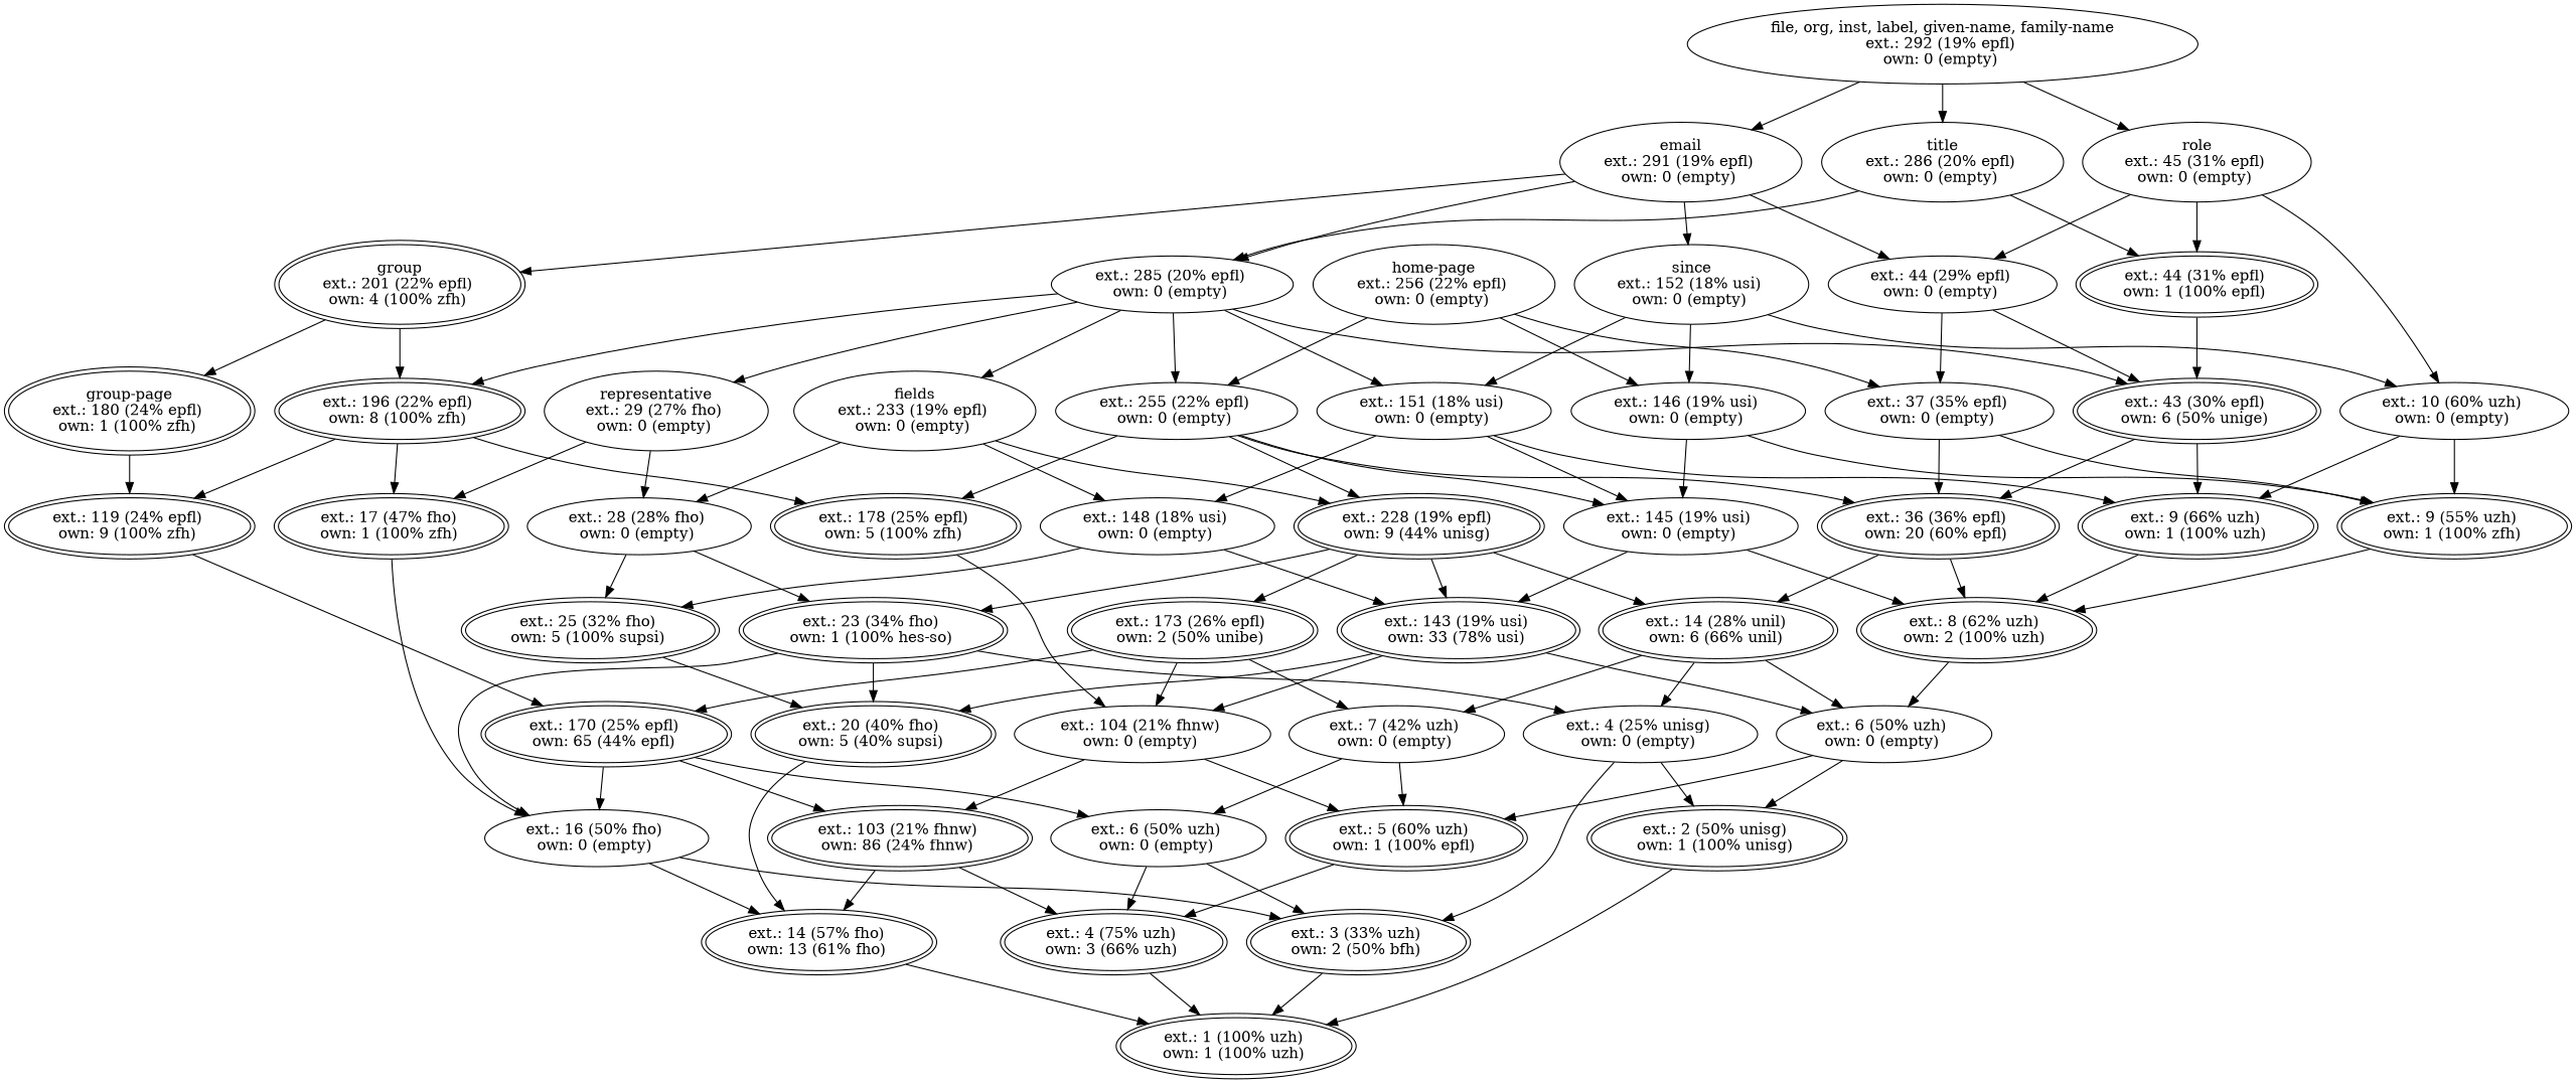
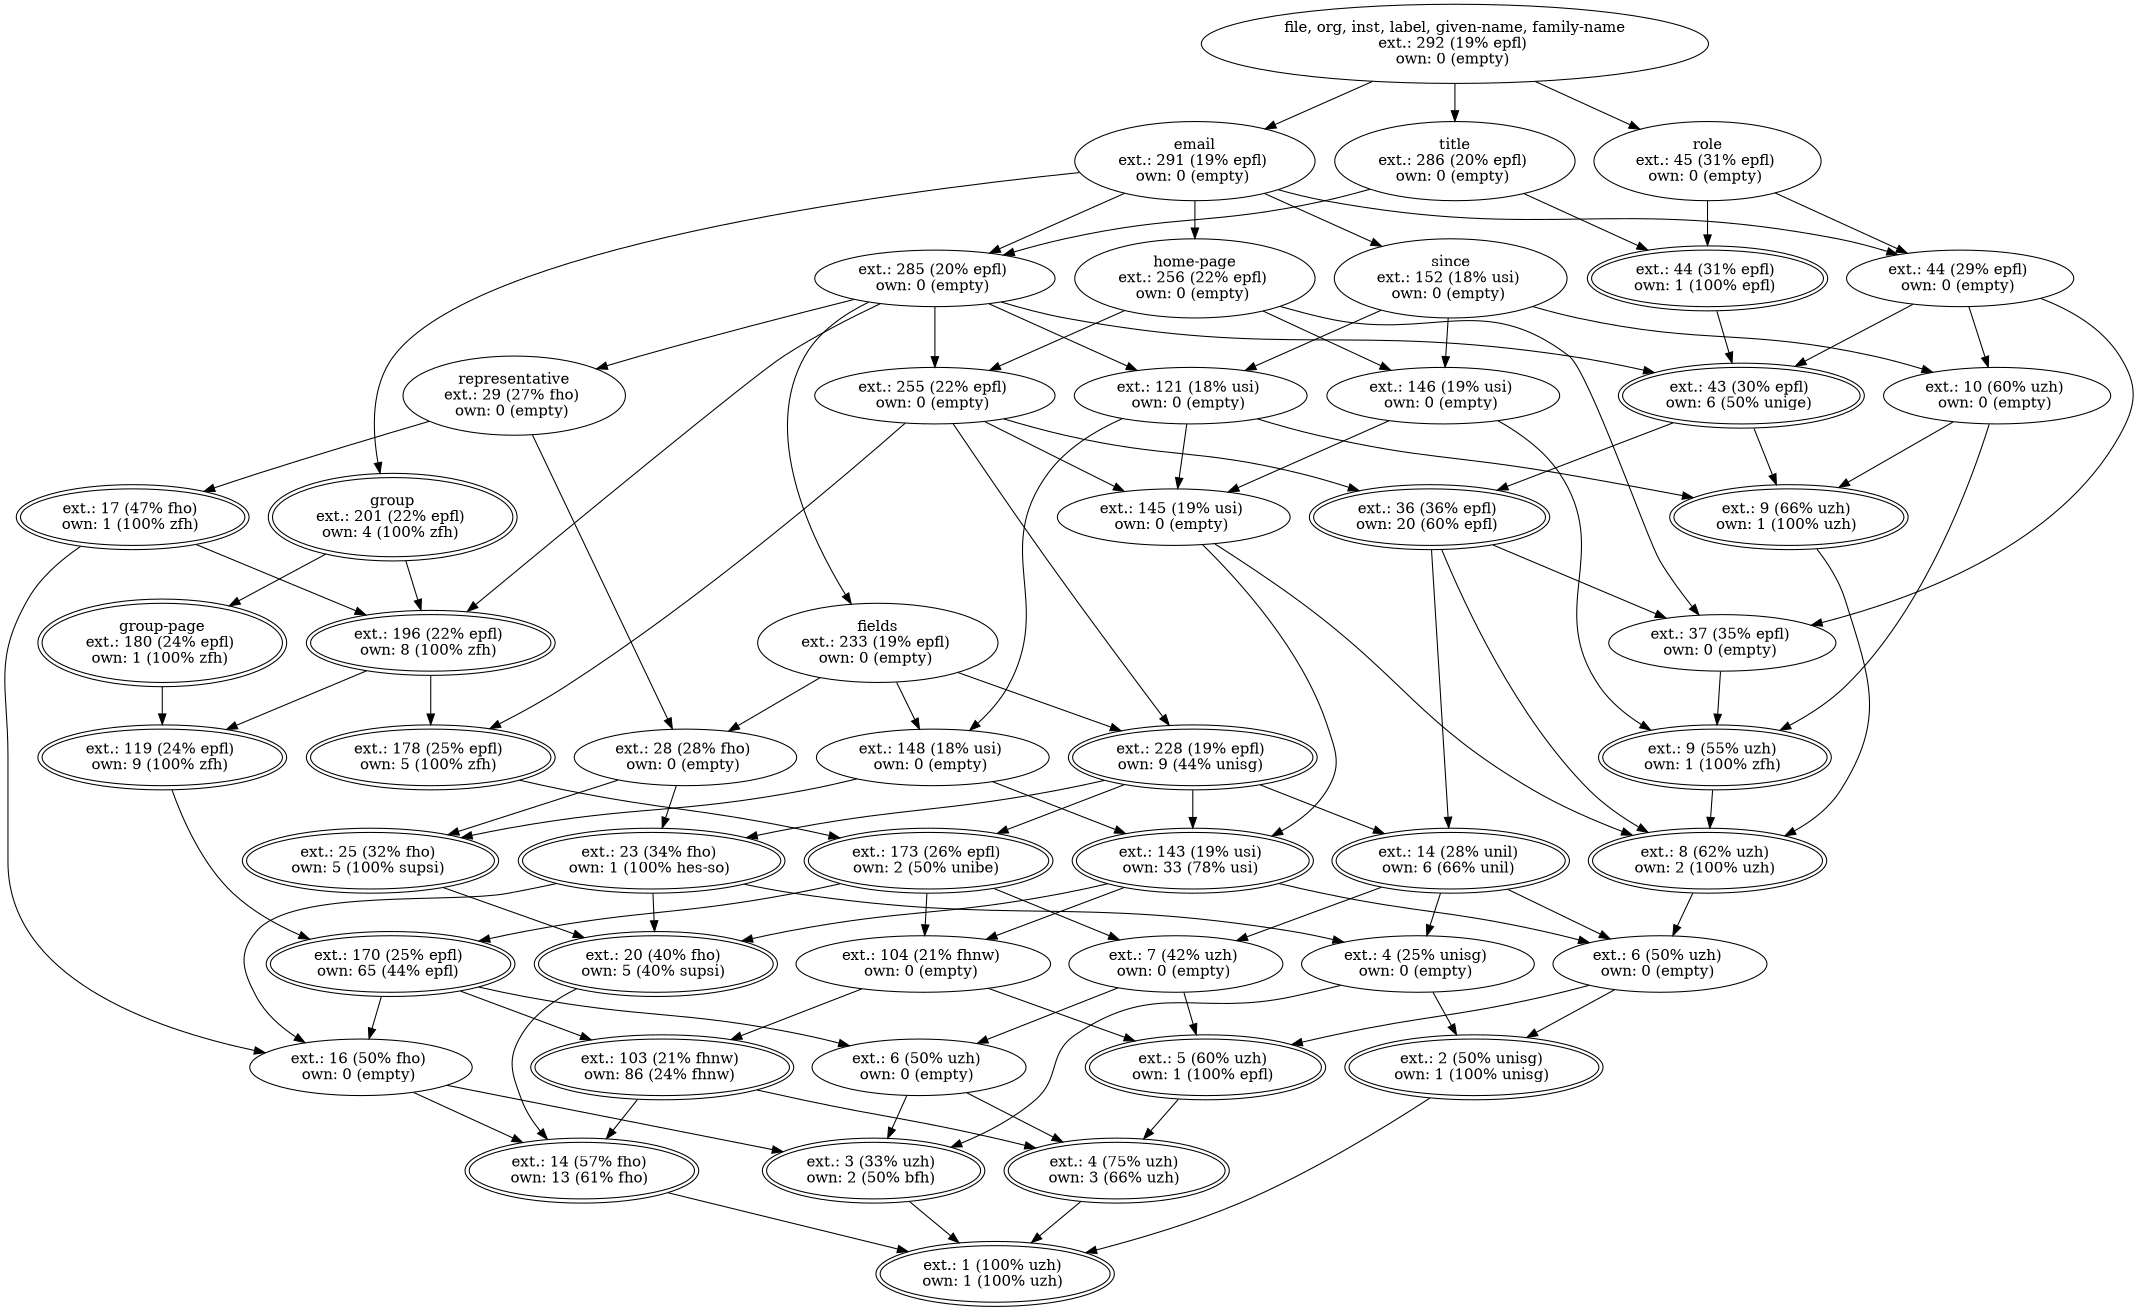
  digraph {
    node [peripheries=2]
    n1 [label="file, org, inst, label, given-name, family-name\next.: 292 (19% epfl) \nown: 0 (empty) " peripheries=""]
    n2 [label="title\next.: 286 (20% epfl) \nown: 0 (empty) " peripheries=""]
    n3 [label="role\next.: 45 (31% epfl) \nown: 0 (empty) " peripheries=""]
    n4 [label="email\next.: 291 (19% epfl) \nown: 0 (empty) " peripheries=""]
    n5 [label="ext.: 44 (31% epfl) \nown: 1 (100% epfl) "]
    n6 [label="ext.: 285 (20% epfl) \nown: 0 (empty) " peripheries=""]
    n7 [label="ext.: 44 (29% epfl) \nown: 0 (empty) " peripheries=""]
    n8 [label="home-page\next.: 256 (22% epfl) \nown: 0 (empty) " peripheries=""]
    n9 [label="since\next.: 152 (18% usi) \nown: 0 (empty) " peripheries=""]
    n10 [label="group\next.: 201 (22% epfl) \nown: 4 (100% zfh) "]
    n11 [label="ext.: 103 (21% fhnw) \nown: 86 (24% fhnw) "]
    n12 [label="ext.: 14 (57% fho) \nown: 13 (61% fho) "]
    n13 [label="ext.: 4 (75% uzh) \nown: 3 (66% uzh) "]
    n14 [label="ext.: 1 (100% uzh) \nown: 1 (100% uzh) "]
    n15 [label="ext.: 170 (25% epfl) \nown: 65 (44% epfl) "]
    n16 [label="ext.: 16 (50% fho) \nown: 0 (empty) " peripheries=""]
    n17 [label="ext.: 6 (50% uzh) \nown: 0 (empty) " peripheries=""]
    n18 [label="ext.: 3 (33% uzh) \nown: 2 (50% bfh) "]
    n19 [label="ext.: 104 (21% fhnw) \nown: 0 (empty) " peripheries=""]
    n20 [label="ext.: 5 (60% uzh) \nown: 1 (100% epfl) "]
    n21 [label="ext.: 173 (26% epfl) \nown: 2 (50% unibe) "]
    n22 [label="ext.: 7 (42% uzh) \nown: 0 (empty) " peripheries=""]
    n23 [label="ext.: 255 (22% epfl) \nown: 0 (empty) " peripheries=""]
    n24 [label="ext.: 36 (36% epfl) \nown: 20 (60% epfl) "]
    n25 [label="ext.: 228 (19% epfl) \nown: 9 (44% unisg) "]
    n26 [label="ext.: 145 (19% usi) \nown: 0 (empty) " peripheries=""]
    n27 [label="ext.: 178 (25% epfl) \nown: 5 (100% zfh) "]
    n28 [label="ext.: 14 (28% unil) \nown: 6 (66% unil) "]
    n29 [label="ext.: 8 (62% uzh) \nown: 2 (100% uzh) "]
    n30 [label="ext.: 143 (19% usi) \nown: 33 (78% usi) "]
    n31 [label="ext.: 23 (34% fho) \nown: 1 (100% hes-so) "]
    n32 [label="ext.: 6 (50% uzh) \nown: 0 (empty) " peripheries=""]
    n33 [label="ext.: 4 (25% unisg) \nown: 0 (empty) " peripheries=""]
    n34 [label="ext.: 43 (30% epfl) \nown: 6 (50% unige) "]
    n35 [label="fields\next.: 233 (19% epfl) \nown: 0 (empty) " peripheries=""]
-   n36 [label="ext.: 151 (18% usi) \nown: 0 (empty) " peripheries=""]
+   n36 [label="ext.: 121 (18% usi) \nown: 0 (empty) " peripheries=""]
    n37 [label="ext.: 196 (22% epfl) \nown: 8 (100% zfh) "]
    n38 [label="representative\next.: 29 (27% fho) \nown: 0 (empty) " peripheries=""]
    n39 [label="ext.: 9 (66% uzh) \nown: 1 (100% uzh) "]
    n40 [label="ext.: 20 (40% fho) \nown: 5 (40% supsi) "]
    n41 [label="ext.: 2 (50% unisg) \nown: 1 (100% unisg) "]
    n42 [label="ext.: 148 (18% usi) \nown: 0 (empty) " peripheries=""]
    n43 [label="ext.: 25 (32% fho) \nown: 5 (100% supsi) "]
    n44 [label="ext.: 28 (28% fho) \nown: 0 (empty) " peripheries=""]
    n45 [label="ext.: 119 (24% epfl) \nown: 9 (100% zfh) "]
    n46 [label="ext.: 17 (47% fho) \nown: 1 (100% zfh) "]
    n47 [label="ext.: 146 (19% usi) \nown: 0 (empty) " peripheries=""]
    n48 [label="ext.: 9 (55% uzh) \nown: 1 (100% zfh) "]
    n49 [label="ext.: 37 (35% epfl) \nown: 0 (empty) " peripheries=""]
    n50 [label="ext.: 10 (60% uzh) \nown: 0 (empty) " peripheries=""]
    n51 [label="group-page\next.: 180 (24% epfl) \nown: 1 (100% zfh) "]
    n1 -> n2
    n1 -> n3
    n1 -> n4
    n2 -> n5
    n2 -> n6
    n3 -> n5
    n3 -> n7
    n4 -> n6
    n4 -> n7
+   n4 -> n8
    n4 -> n9
    n4 -> n10
    n5 -> n34
    n6 -> n23
    n6 -> n34
    n6 -> n35
    n6 -> n36
    n6 -> n37
    n6 -> n38
    n7 -> n34
    n7 -> n49
-   n3 -> n50
+   n7 -> n50
    n8 -> n23
    n8 -> n47
    n8 -> n49
    n9 -> n36
    n9 -> n47
    n9 -> n50
    n10 -> n37
    n10 -> n51
    n11 -> n12
    n11 -> n13
    n12 -> n14
    n13 -> n14
    n15 -> n11
    n15 -> n16
    n15 -> n17
    n16 -> n12
    n16 -> n18
    n17 -> n13
    n17 -> n18
    n18 -> n14
    n19 -> n11
    n19 -> n20
    n20 -> n13
    n21 -> n15
    n21 -> n19
    n21 -> n22
    n22 -> n17
    n22 -> n20
    n23 -> n24
    n23 -> n25
    n23 -> n26
    n23 -> n27
    n24 -> n28
    n24 -> n29
    n25 -> n21
    n25 -> n28
    n25 -> n30
    n25 -> n31
    n26 -> n29
    n26 -> n30
-   n27 -> n19
+   n27 -> n21
    n28 -> n22
    n28 -> n32
    n28 -> n33
    n29 -> n32
    n30 -> n19
    n30 -> n32
    n30 -> n40
    n31 -> n16
    n31 -> n33
    n31 -> n40
    n32 -> n20
    n32 -> n41
    n33 -> n18
    n33 -> n41
    n34 -> n24
    n34 -> n39
    n35 -> n25
    n35 -> n42
    n35 -> n44
    n36 -> n26
    n36 -> n39
    n36 -> n42
    n37 -> n27
    n37 -> n45
-   n37 -> n46
+   n46 -> n37
    n38 -> n44
    n38 -> n46
    n39 -> n29
    n40 -> n12
    n41 -> n14
    n42 -> n30
    n42 -> n43
    n43 -> n40
    n44 -> n31
    n44 -> n43
    n45 -> n15
    n46 -> n16
    n47 -> n26
    n47 -> n48
    n48 -> n29
-   n49 -> n24
+   n24 -> n49
    n49 -> n48
    n50 -> n39
    n50 -> n48
    n51 -> n45
  }
